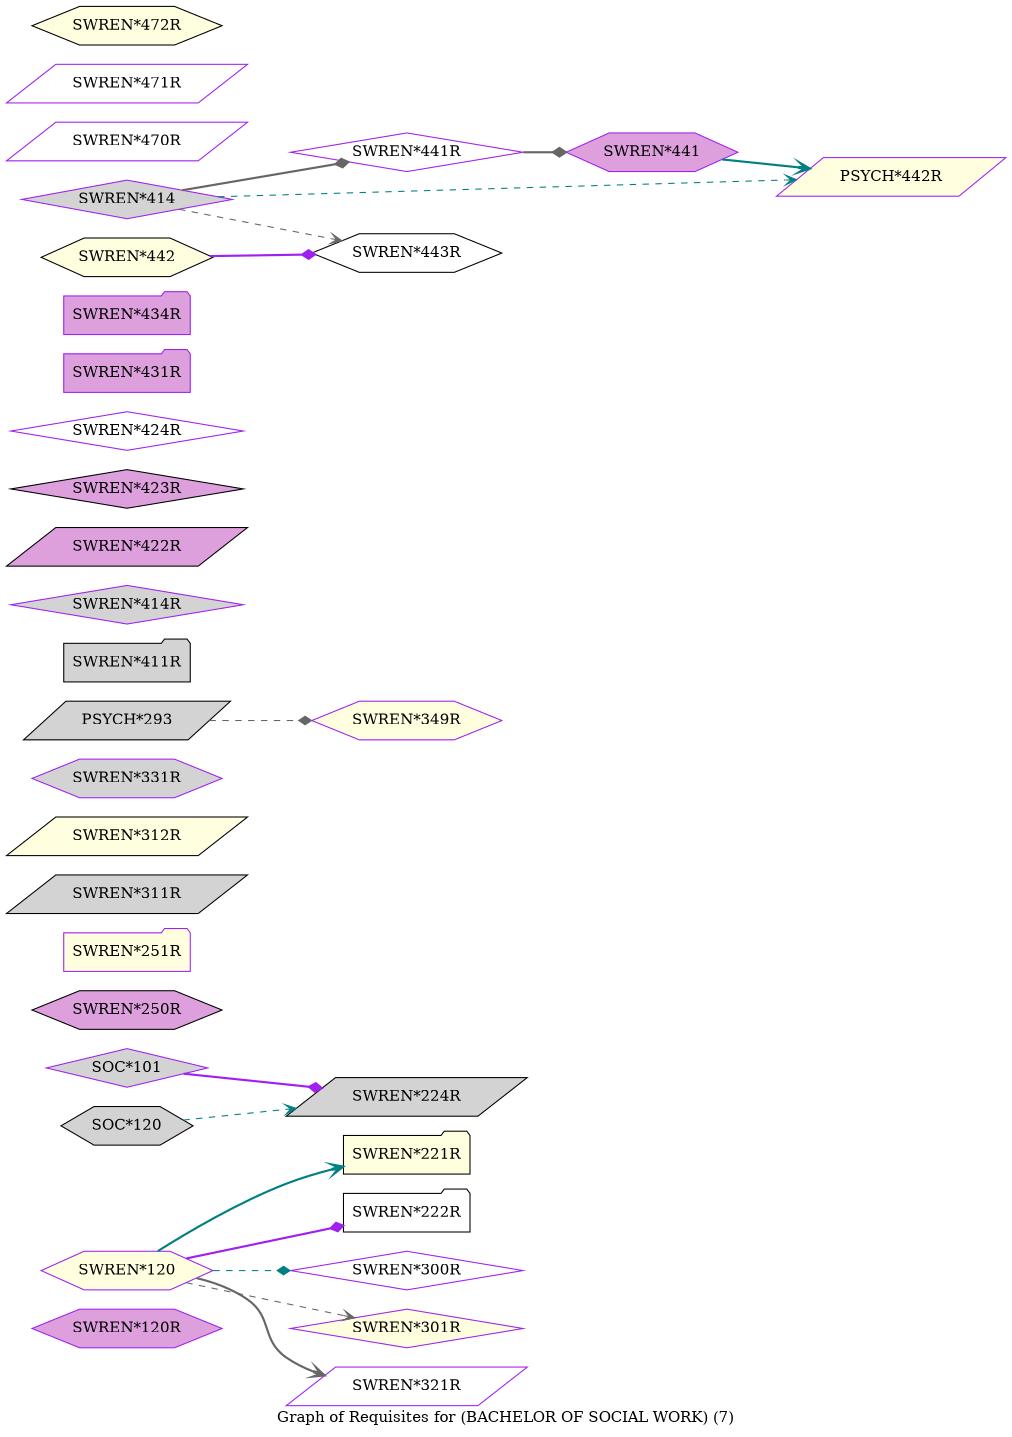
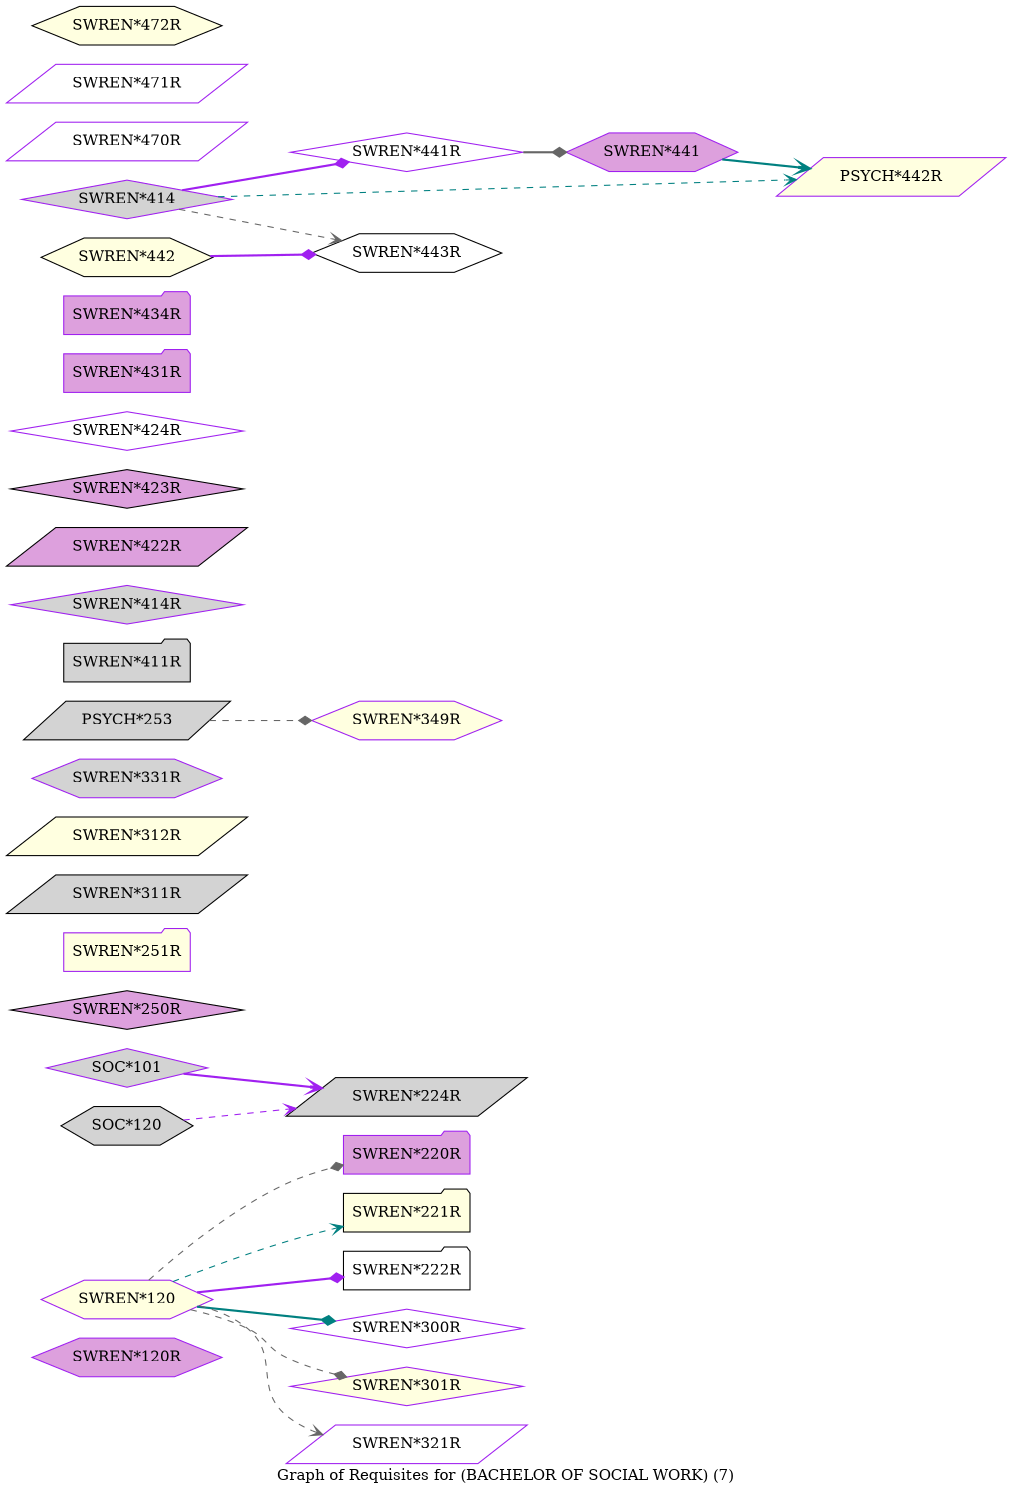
  strict digraph {
    label="Graph of Requisites for (BACHELOR OF SOCIAL WORK) (7)"
    rankdir=LR
    node [color=purple fillcolor=lightyellow shape=hexagon style=filled]
    edge [arrowhead=diamond color=gray40 style=dashed]
    "SWREN*120R" [fillcolor=plum height=0.5 width=1.6389]
+   "SWREN*220R" [fillcolor=plum height=0.5 shape=folder width=1.6389]
    "SWREN*120" [height=0.5 width=1.9318]
    "SWREN*221R" [color=black height=0.5 shape=folder width=1.6389]
    "SWREN*222R" [color=black fillcolor=white height=0.5 shape=folder width=1.6389]
    "SWREN*300R" [fillcolor=white height=0.5 shape=diamond width=1.6389]
    "SWREN*301R" [height=0.5 shape=diamond width=1.6389]
    "SWREN*321R" [fillcolor=white height=0.5 shape=parallelogram width=1.6389]
    "SWREN*224R" [color=black fillcolor=lightgrey height=0.5 shape=parallelogram width=1.6389]
    "SOC*101" [fillcolor=lightgrey height=0.5 shape=diamond width=1.4804]
    "SOC*120" [color=black fillcolor=lightgrey height=0.5 width=1.4804]
-   "SWREN*250R" [color=black fillcolor=plum height=0.5 width=1.6389]
+   "SWREN*250R" [color=black fillcolor=plum height=0.5 shape=diamond width=1.6389]
    "SWREN*251R" [height=0.5 shape=folder width=1.6389]
    "SWREN*311R" [color=black fillcolor=lightgrey height=0.5 shape=parallelogram width=1.6389]
    "SWREN*312R" [color=black height=0.5 shape=parallelogram width=1.6389]
    "SWREN*331R" [fillcolor=lightgrey height=0.5 width=1.6389]
    "SWREN*349R" [height=0.5 width=1.6389]
-   "PSYCH*253" [color=black fillcolor=lightgrey height=0.5 shape=parallelogram width=1.8234 label="PSYCH*293"]
+   "PSYCH*253" [color=black fillcolor=lightgrey height=0.5 shape=parallelogram width=1.8234]
    "SWREN*411R" [color=black fillcolor=lightgrey height=0.5 shape=folder width=1.6389]
    "SWREN*414R" [fillcolor=lightgrey height=0.5 shape=diamond width=1.6389]
    "SWREN*422R" [color=black fillcolor=plum height=0.5 shape=parallelogram width=1.6389]
    "SWREN*423R" [color=black fillcolor=plum height=0.5 shape=diamond width=1.6389]
    "SWREN*424R" [fillcolor=white height=0.5 shape=diamond width=1.6389]
    "SWREN*431R" [fillcolor=plum height=0.5 shape=folder width=1.6389]
    "SWREN*434R" [fillcolor=plum height=0.5 shape=folder width=1.6389]
    "SWREN*441R" [fillcolor=white height=0.5 shape=diamond width=1.6389]
    "SWREN*441" [fillcolor=plum height=0.5 width=1.9318]
    "SWREN*414" [fillcolor=lightgrey height=0.5 shape=diamond width=1.4861]
    n29 [height=0.5 label="PSYCH*442R" shape=parallelogram width=1.6389]
    "SWREN*443R" [color=black fillcolor=white height=0.5 width=1.6389]
    "SWREN*442" [color=black height=0.5 width=1.9318]
    "SWREN*470R" [fillcolor=white height=0.5 shape=parallelogram width=1.6389]
    "SWREN*471R" [fillcolor=white height=0.5 shape=parallelogram width=1.6389]
    "SWREN*472R" [color=black height=0.5 width=1.6389]
-   "SWREN*120" -> "SWREN*221R" [arrowhead=vee color=teal style=bold]
+   "SWREN*120" -> "SWREN*220R"
+   "SWREN*120" -> "SWREN*221R" [arrowhead=vee color=teal]
    "SWREN*120" -> "SWREN*222R" [color=purple style=bold]
-   "SWREN*120" -> "SWREN*300R" [color=teal]
-   "SWREN*120" -> "SWREN*301R" [arrowhead=vee]
-   "SWREN*120" -> "SWREN*321R" [arrowhead=vee style=bold]
-   "SOC*101" -> "SWREN*224R" [color=purple style=bold]
-   "SOC*120" -> "SWREN*224R" [arrowhead=vee color=teal]
+   "SWREN*120" -> "SWREN*300R" [color=teal style=bold]
+   "SWREN*120" -> "SWREN*301R"
+   "SWREN*120" -> "SWREN*321R" [arrowhead=vee]
+   "SOC*101" -> "SWREN*224R" [arrowhead=vee color=purple style=bold]
+   "SOC*120" -> "SWREN*224R" [arrowhead=vee color=purple]
    "PSYCH*253" -> "SWREN*349R"
    "SWREN*441R" -> "SWREN*441" [style=bold]
    "SWREN*441" -> n29 [arrowhead=vee color=teal style=bold]
-   "SWREN*414" -> "SWREN*441R" [style=bold]
+   "SWREN*414" -> "SWREN*441R" [color=purple style=bold]
    "SWREN*414" -> n29 [arrowhead=vee color=teal]
    "SWREN*414" -> "SWREN*443R" [arrowhead=vee]
    "SWREN*442" -> "SWREN*443R" [color=purple style=bold]
  }
